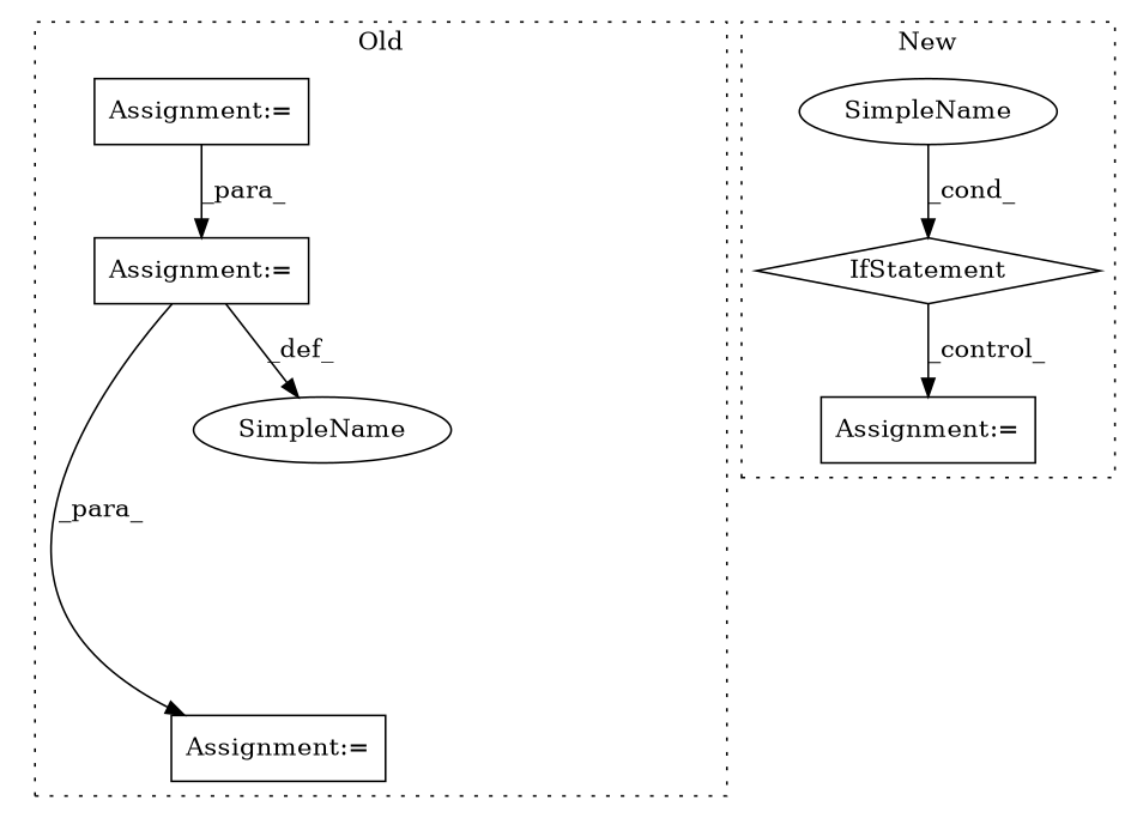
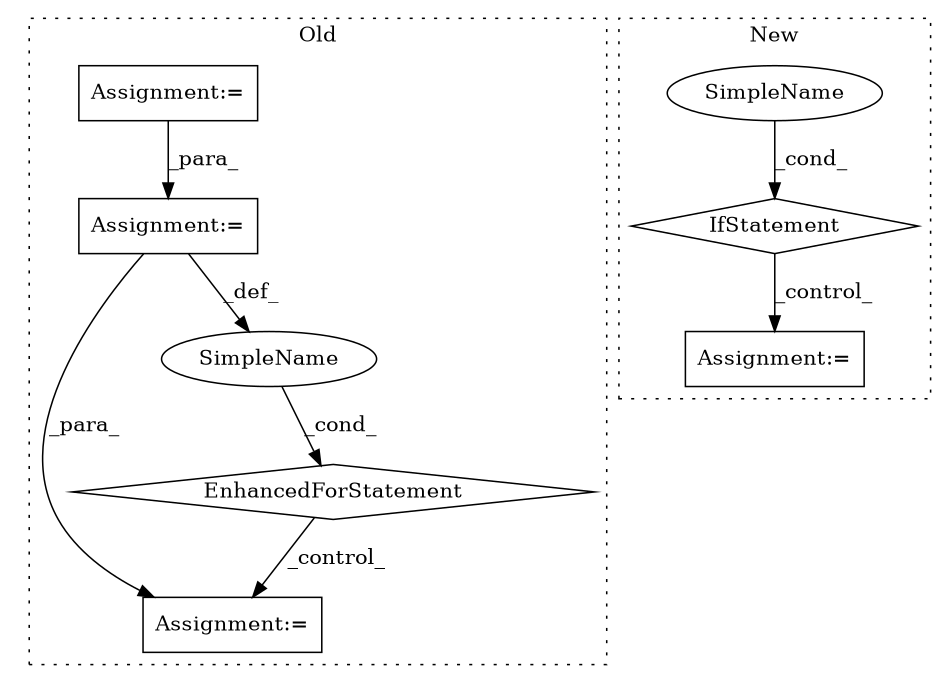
  digraph {
    node [a=7 l=1 s="1341,1427" shape=box]
+   n1 [a=70 l="61,2" label=EnhancedForStatement shape=diamond]
    n2 [l="61,2" label="Assignment:="]
    n3 [label="Assignment:=" s=1610]
    n4 [a=42 l=11 label=SimpleName s=1406 shape=ellipse]
    n5 [label="Assignment:=" s=1249]
    n6 [a=25 l="4,2" label=IfStatement s="2492,2518" shape=diamond]
    n7 [label="Assignment:=" s=2689]
    n8 [a=42 label=SimpleName shape=ellipse l="" s=""]
    subgraph cluster_1 {
      label=Old
      style=dotted
+     n1
      n2
      n3
      n4
      n5
    }
    subgraph cluster_2 {
      label=New
      style=dotted
      n6
      n7
      n8
    }
+   n1 -> n3 [label=_control_]
    n2 -> n3 [label=_para_]
    n2 -> n4 [label=_def_]
+   n4 -> n1 [label=_cond_]
    n5 -> n2 [label=_para_]
    n6 -> n7 [label=_control_]
    n8 -> n6 [label=_cond_]
  }
